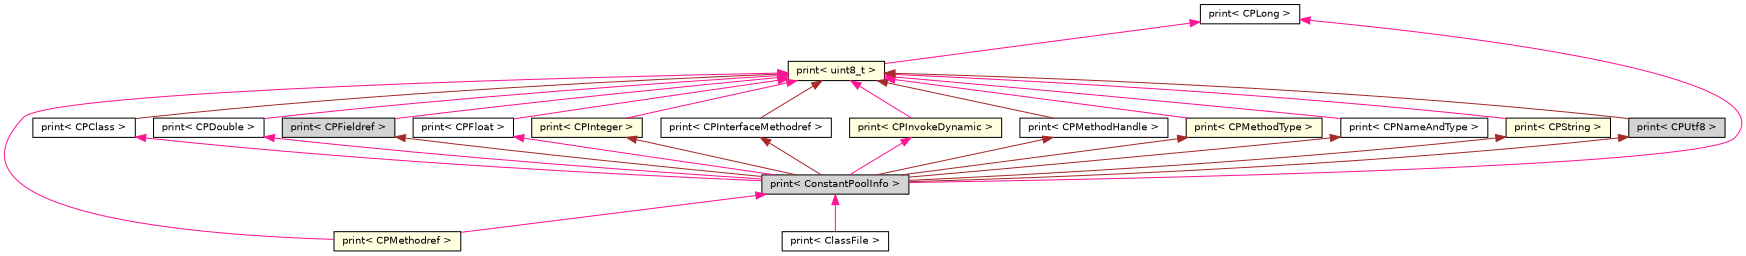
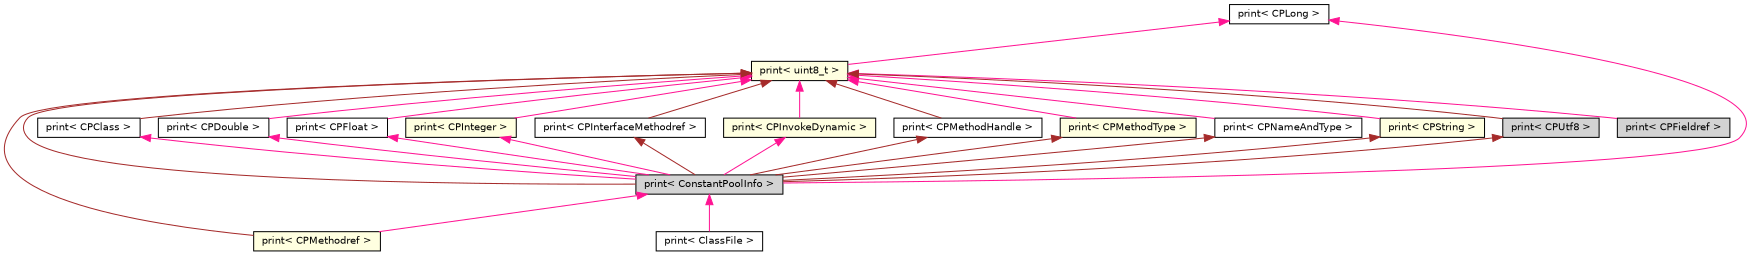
  digraph {
    rankdir=TB
    node [color=black fillcolor=white fontname=Helvetica fontsize=10 shape=record style=filled]
    edge [color=deeppink dir=back fontname=Helvetica fontsize=10 labelfontname=Helvetica labelfontsize=10 style=solid]
    n1 [fillcolor=lightyellow fontcolor=black height=0.2 label="print\< uint8_t \>" width=0.4]
    n2 [height=0.2 label="print\< CPClass \>" width=0.4]
    n3 [height=0.2 label="print\< CPDouble \>" width=0.4]
    n4 [fillcolor=lightgrey height=0.2 label="print\< CPFieldref \>" width=0.4]
    n5 [height=0.2 label="print\< CPFloat \>" width=0.4]
    n6 [fillcolor=lightyellow height=0.2 label="print\< CPInteger \>" width=0.4]
    n7 [height=0.2 label="print\< CPInterfaceMethodref \>" width=0.4]
    n8 [fillcolor=lightyellow height=0.2 label="print\< CPInvokeDynamic \>" width=0.4]
    n9 [height=0.2 label="print\< CPMethodHandle \>" width=0.4]
    n10 [fillcolor=lightyellow height=0.2 label="print\< CPMethodref \>" width=0.4]
    n11 [fillcolor=lightyellow height=0.2 label="print\< CPMethodType \>" width=0.4]
    n12 [height=0.2 label="print\< CPNameAndType \>" width=0.4]
    n13 [fillcolor=lightyellow height=0.2 label="print\< CPString \>" width=0.4]
    n14 [fillcolor=lightgrey height=0.2 label="print\< CPUtf8 \>" width=0.4]
    n15 [fillcolor=lightgrey height=0.2 label="print\< ConstantPoolInfo \>" width=0.4]
    n16 [height=0.2 label="print\< CPLong \>" width=0.4]
    n17 [height=0.2 label="print\< ClassFile \>" width=0.4]
    n1 -> n2 [color=brown]
    n1 -> n3
    n1 -> n4
    n1 -> n5
    n1 -> n6
    n1 -> n7 [color=brown]
    n1 -> n8
    n1 -> n9 [color=brown]
-   n1 -> n10
+   n1 -> n10 [color=brown]
    n1 -> n11
    n1 -> n12
    n1 -> n13
    n1 -> n14 [color=brown]
    n2 -> n15
    n3 -> n15
-   n4 -> n15 [color=brown]
+   n1 -> n15 [color=brown]
    n5 -> n15
-   n6 -> n15 [color=brown]
+   n6 -> n15
    n7 -> n15 [color=brown]
    n8 -> n15
    n9 -> n15 [color=brown]
    n11 -> n15 [color=brown]
    n12 -> n15 [color=brown]
    n13 -> n15 [color=brown]
    n14 -> n15 [color=brown]
    n15 -> n10
    n15 -> n17
    n16 -> n1
    n16 -> n15
  }
